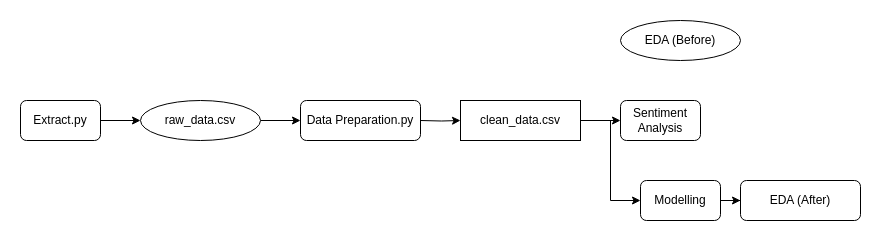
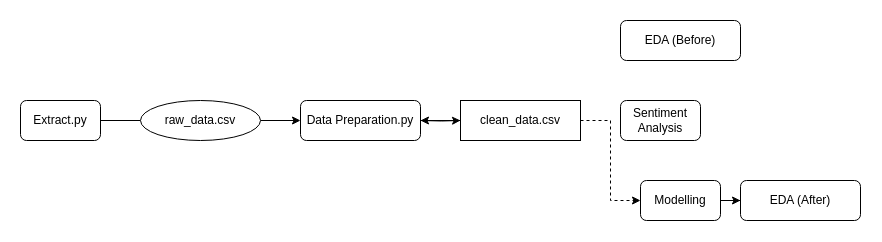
  <mxCell id="0" />
  <mxCell id="1" parent="0" />
- <mxCell id="2" value="" style="edgeStyle=orthogonalEdgeStyle;rounded=0;orthogonalLoop=1;jettySize=auto;html=1;" edge="1" parent="1" source="3" target="5"><mxGeometry relative="1" as="geometry" /></mxCell>
+ <mxCell id="2" value="" style="edgeStyle=orthogonalEdgeStyle;rounded=0;orthogonalLoop=1;jettySize=auto;html=1;endArrow=none;" edge="1" parent="1" source="3" target="5"><mxGeometry relative="1" as="geometry" /></mxCell>
  <mxCell id="3" value="Extract.py" style="rounded=1;whiteSpace=wrap;html=1;fontSize=12;glass=0;strokeWidth=1;shadow=0;" parent="1" vertex="1"><mxGeometry x="20" y="100" width="80" height="40" as="geometry" /></mxCell>
  <mxCell id="4" value="" style="edgeStyle=orthogonalEdgeStyle;rounded=0;orthogonalLoop=1;jettySize=auto;html=1;" edge="1" parent="1" source="5" target="7"><mxGeometry relative="1" as="geometry" /></mxCell>
  <mxCell id="5" value="raw_data.csv" style="ellipse;whiteSpace=wrap;html=1;rounded=1;glass=0;strokeWidth=1;shadow=0;" vertex="1" parent="1"><mxGeometry x="140" y="100" width="120" height="40" as="geometry" /></mxCell>
  <mxCell id="6" value="" style="edgeStyle=orthogonalEdgeStyle;rounded=0;orthogonalLoop=1;jettySize=auto;html=1;entryX=0;entryY=0.5;entryDx=0;entryDy=0;" edge="1" parent="1" target="10"><mxGeometry relative="1" as="geometry"><mxPoint x="420" y="120" as="sourcePoint" /><mxPoint x="500" y="120" as="targetPoint" /></mxGeometry></mxCell>
  <mxCell id="7" value="Data Preparation.py" style="rounded=1;whiteSpace=wrap;html=1;glass=0;strokeWidth=1;shadow=0;" vertex="1" parent="1"><mxGeometry x="300" y="100" width="120" height="40" as="geometry" /></mxCell>
- <mxCell id="8" style="edgeStyle=orthogonalEdgeStyle;rounded=0;orthogonalLoop=1;jettySize=auto;html=1;entryX=0;entryY=0.5;entryDx=0;entryDy=0;" edge="1" parent="1" source="10" target="12"><mxGeometry relative="1" as="geometry" /></mxCell>
- <mxCell id="9" style="edgeStyle=orthogonalEdgeStyle;rounded=0;orthogonalLoop=1;jettySize=auto;html=1;exitX=1;exitY=0.5;exitDx=0;exitDy=0;entryX=0;entryY=0.5;entryDx=0;entryDy=0;" edge="1" parent="1" source="10" target="14"><mxGeometry relative="1" as="geometry" /></mxCell>
+ <mxCell id="8" style="edgeStyle=orthogonalEdgeStyle;rounded=0;orthogonalLoop=1;jettySize=auto;html=1;" edge="1" parent="1" source="10" target="7"><mxGeometry relative="1" as="geometry" /></mxCell>
+ <mxCell id="9" style="edgeStyle=orthogonalEdgeStyle;rounded=0;orthogonalLoop=1;jettySize=auto;html=1;exitX=1;exitY=0.5;exitDx=0;exitDy=0;entryX=0;entryY=0.5;entryDx=0;entryDy=0;dashed=1;" edge="1" parent="1" source="10" target="14"><mxGeometry relative="1" as="geometry" /></mxCell>
  <mxCell id="10" value="clean_data.csv" style="whiteSpace=wrap;html=1;glass=0;strokeWidth=1;shadow=0;rounded=0;" vertex="1" parent="1"><mxGeometry x="460" y="100" width="120" height="40" as="geometry" /></mxCell>
- <mxCell id="11" value="EDA (Before)" style="ellipse;whiteSpace=wrap;html=1;fontSize=12;glass=0;strokeWidth=1;shadow=0;" vertex="1" parent="1"><mxGeometry x="620" y="20" width="120" height="40" as="geometry" /></mxCell>
+ <mxCell id="11" value="EDA (Before)" style="rounded=1;whiteSpace=wrap;html=1;fontSize=12;glass=0;strokeWidth=1;shadow=0;" vertex="1" parent="1"><mxGeometry x="620" y="20" width="120" height="40" as="geometry" /></mxCell>
  <mxCell id="12" value="Sentiment Analysis" style="rounded=1;whiteSpace=wrap;html=1;fontSize=12;glass=0;strokeWidth=1;shadow=0;" vertex="1" parent="1"><mxGeometry x="620" y="100" width="80" height="40" as="geometry" /></mxCell>
  <mxCell id="13" value="" style="edgeStyle=orthogonalEdgeStyle;rounded=0;orthogonalLoop=1;jettySize=auto;html=1;" edge="1" parent="1" source="14" target="15"><mxGeometry relative="1" as="geometry" /></mxCell>
  <mxCell id="14" value="Modelling" style="rounded=1;whiteSpace=wrap;html=1;fontSize=12;glass=0;strokeWidth=1;shadow=0;" vertex="1" parent="1"><mxGeometry x="640" y="180" width="80" height="40" as="geometry" /></mxCell>
  <mxCell id="15" value="EDA (After)" style="rounded=1;whiteSpace=wrap;html=1;fontSize=12;glass=0;strokeWidth=1;shadow=0;" vertex="1" parent="1"><mxGeometry x="740" y="180" width="120" height="40" as="geometry" /></mxCell>
